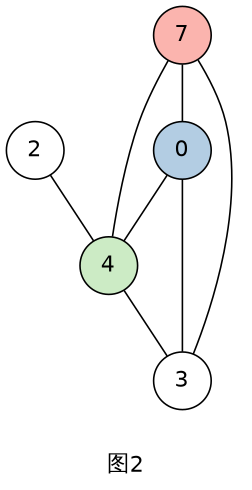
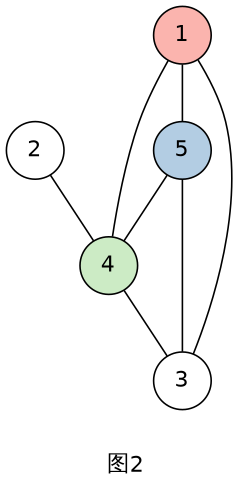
  graph {
    compound=true
    fontname="DejaVu Sans"
    label="图2"
    node [fontname="DejaVu Sans" shape=circle style=filled]
    edge [fontname="DejaVu Sans"]
    2 [style=""]
-   5 [fillcolor="/pastel19/2" label=0]
-   1 [fillcolor="/pastel19/1" label=7]
+   5 [fillcolor="/pastel19/2"]
+   1 [fillcolor="/pastel19/1"]
    4 [fillcolor="/pastel19/3"]
    3 [style=""]
    subgraph sub_1 {
      rank=same
      2
      5
    }
    subgraph sub_2 {
      rank=min
      1
    }
    2 -- 4
    5 -- 4
    5 -- 3
    1 -- 5
    1 -- 4
    1 -- 3
    4 -- 3
  }
